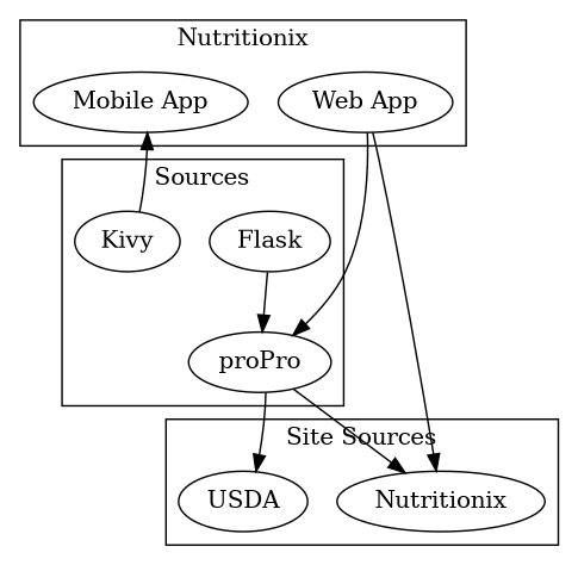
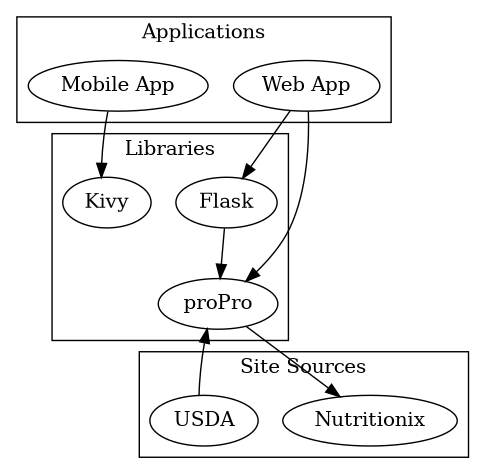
  digraph {
    n1 [label=proPro]
    n2 [label=Flask]
    n3 [label=Kivy]
    n4 [label="Web App"]
    n5 [label="Mobile App"]
    n6 [label=Nutritionix]
    n7 [label=USDA]
    subgraph cluster_1 {
-     label=Sources
+     label=Libraries
      n1
      n2
      n3
    }
    subgraph cluster_2 {
-     label=Nutritionix
+     label=Applications
      n4
      n5
    }
    subgraph cluster_3 {
      label="Site Sources"
      n6
      n7
    }
    n1 -> n6
-   n1 -> n7
+   n7 -> n1
    n2 -> n1
    n4 -> n1
-   n4 -> n6
-   n3 -> n5
+   n4 -> n2
+   n5 -> n3
  }
